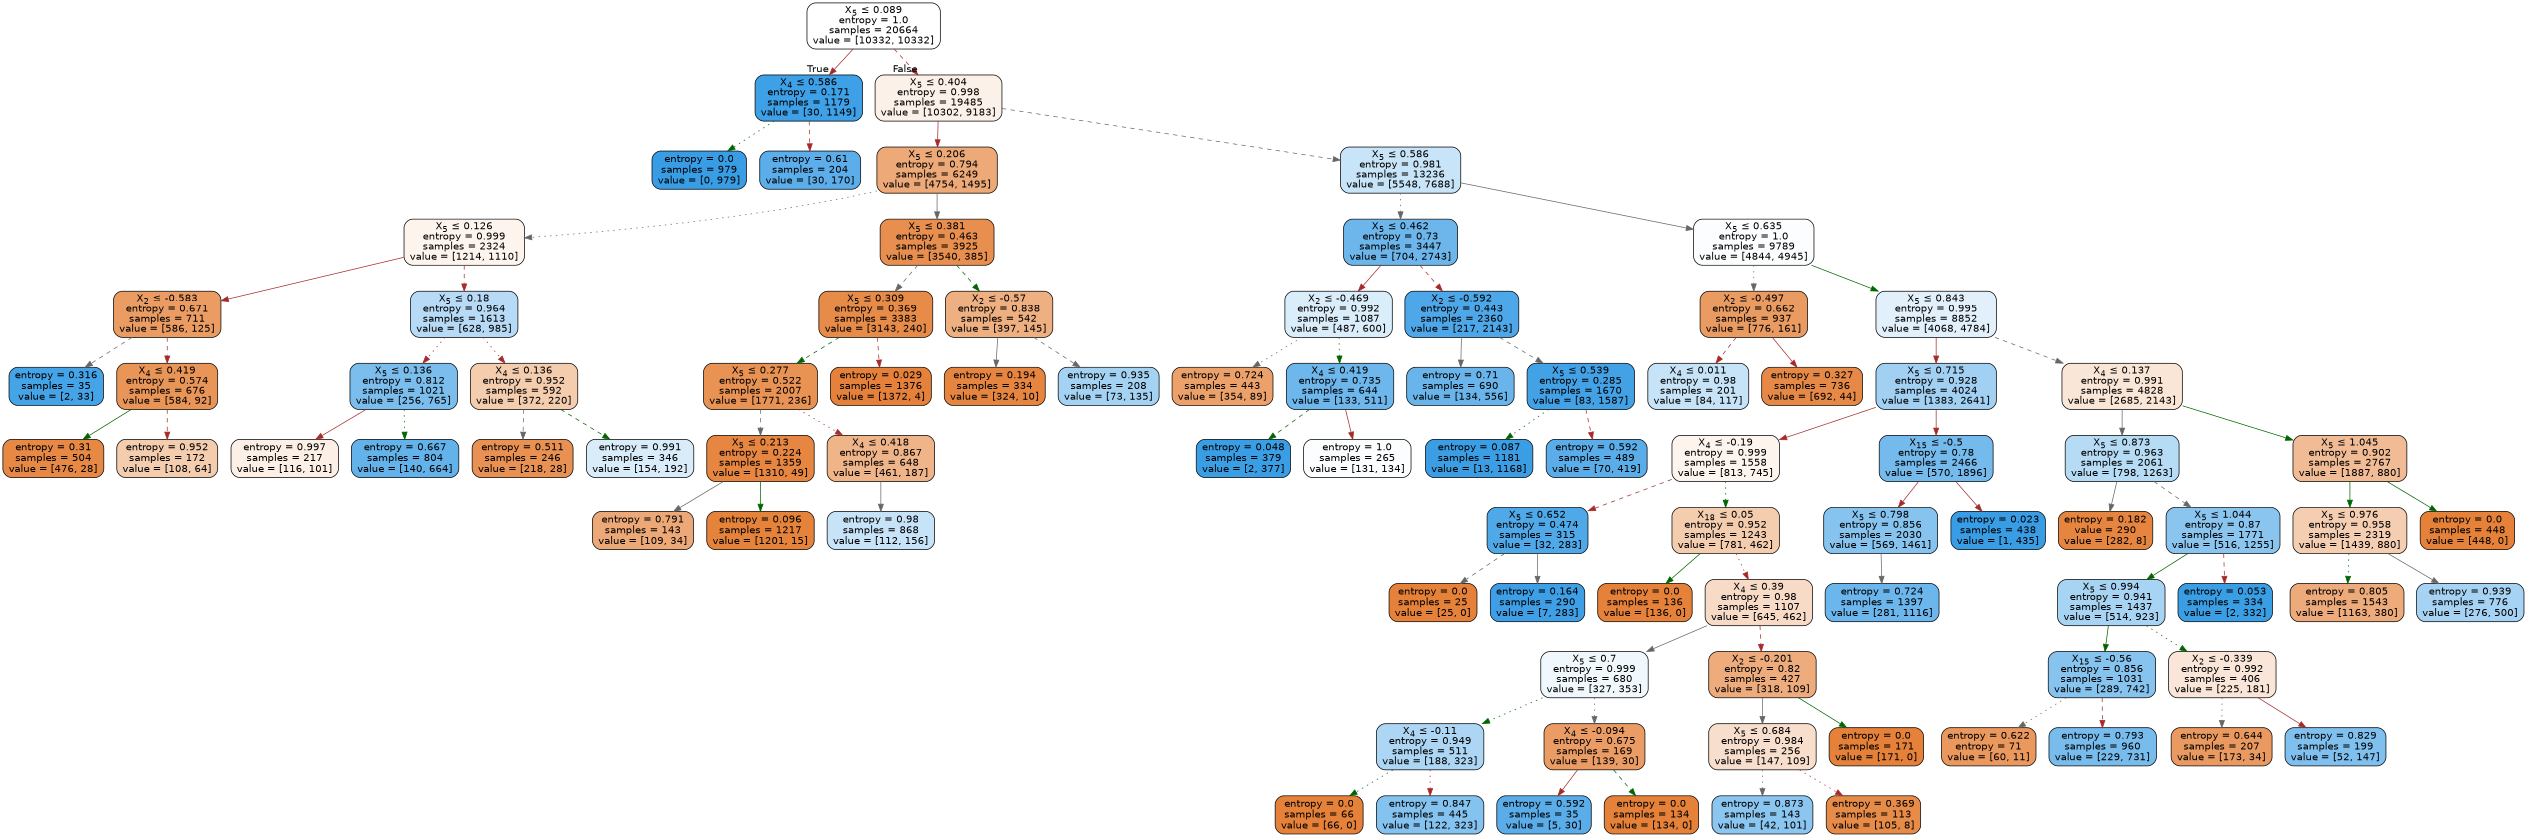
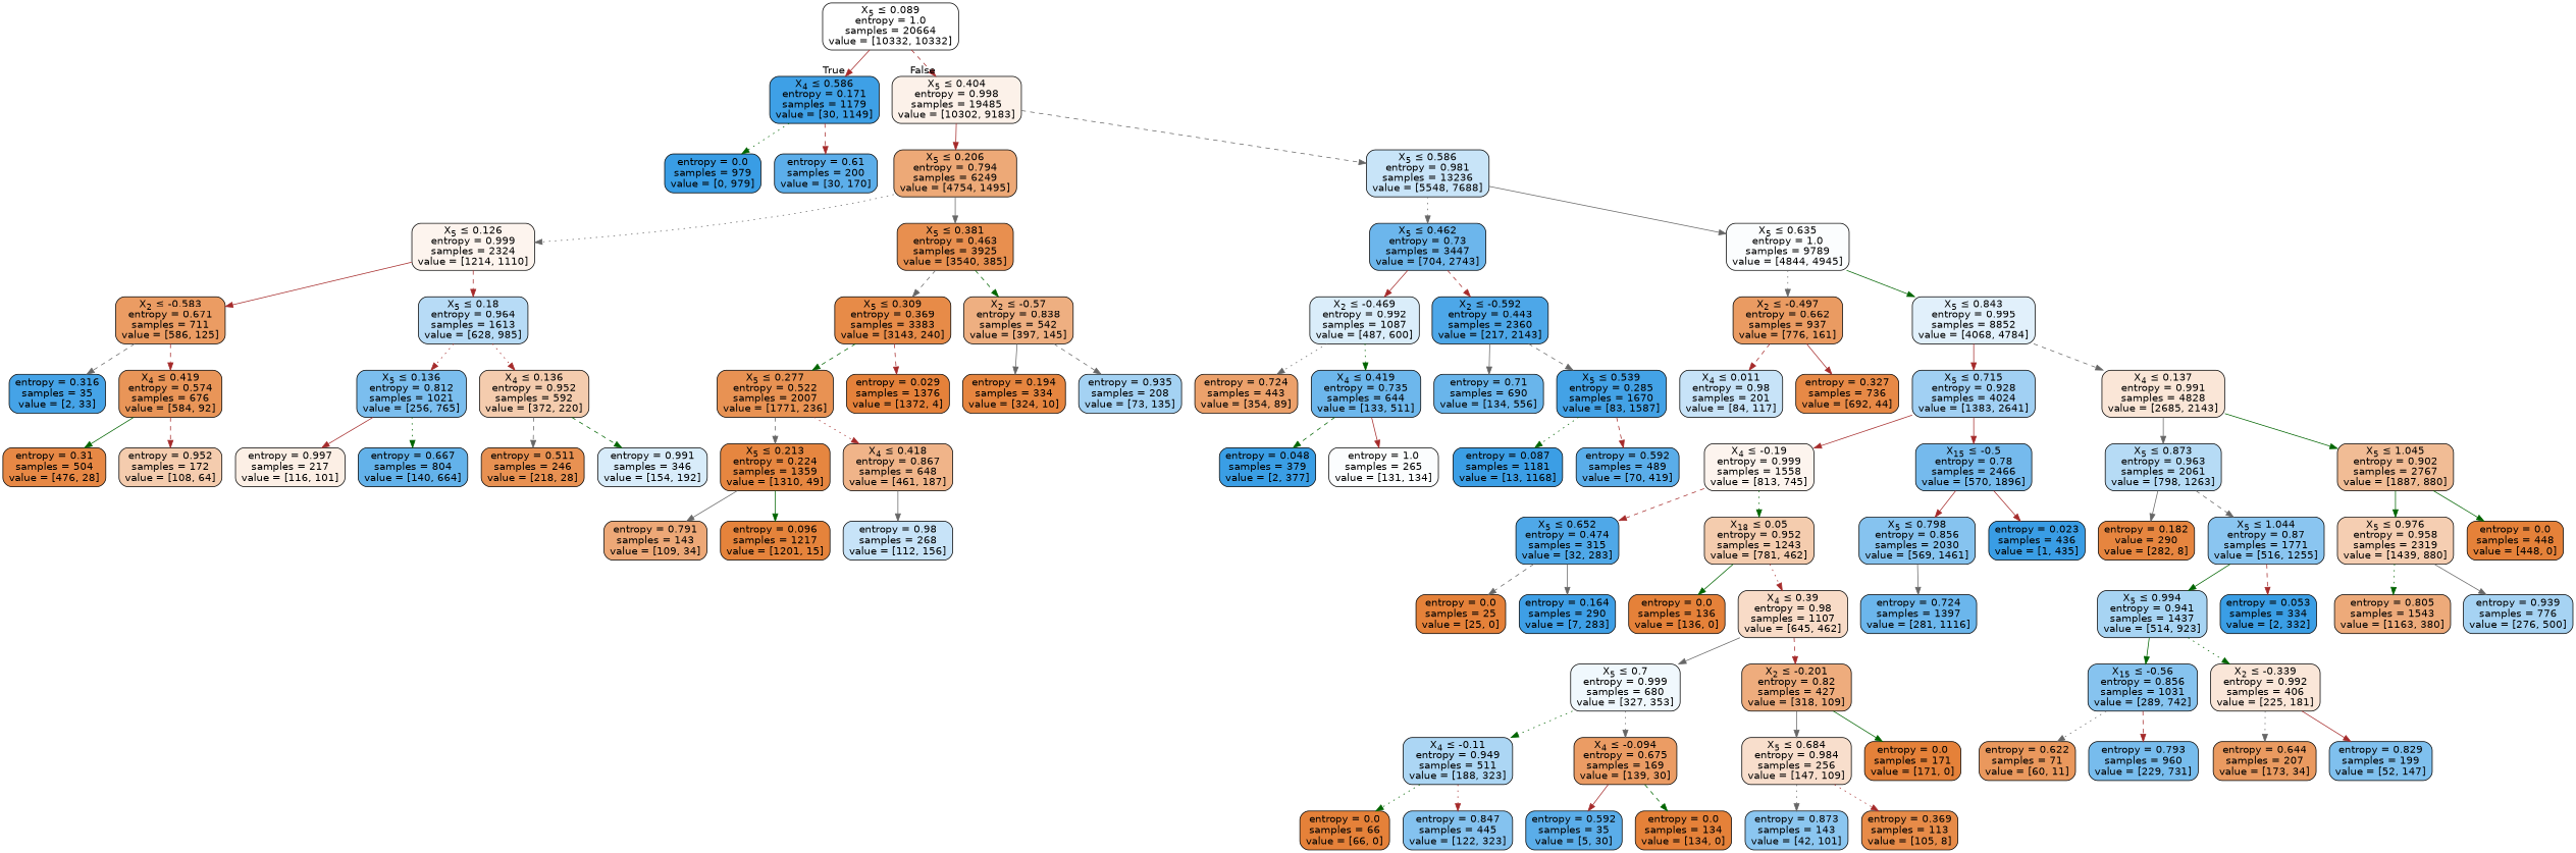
  digraph {
    node [color=black fillcolor="#e58139" fontname=helvetica shape=box style="filled, rounded"]
    edge [color=brown fontname=helvetica style=solid]
    n1 [fillcolor="#ffffff" label=<X<SUB>5</SUB> &le; 0.089<br/>entropy = 1.0<br/>samples = 20664<br/>value = [10332, 10332]>]
    n2 [fillcolor="#3ea0e6" label=<X<SUB>4</SUB> &le; 0.586<br/>entropy = 0.171<br/>samples = 1179<br/>value = [30, 1149]>]
    n3 [fillcolor="#fcf1e9" label=<X<SUB>5</SUB> &le; 0.404<br/>entropy = 0.998<br/>samples = 19485<br/>value = [10302, 9183]>]
    n4 [fillcolor="#399de5" label=<entropy = 0.0<br/>samples = 979<br/>value = [0, 979]>]
-   n5 [fillcolor="#5caeea" label=<entropy = 0.61<br/>samples = 204<br/>value = [30, 170]>]
+   n5 [fillcolor="#5caeea" label=<entropy = 0.61<br/>samples = 200<br/>value = [30, 170]>]
    n6 [fillcolor="#eda977" label=<X<SUB>5</SUB> &le; 0.206<br/>entropy = 0.794<br/>samples = 6249<br/>value = [4754, 1495]>]
    n7 [fillcolor="#c8e4f8" label=<X<SUB>5</SUB> &le; 0.586<br/>entropy = 0.981<br/>samples = 13236<br/>value = [5548, 7688]>]
    n8 [fillcolor="#fdf4ee" label=<X<SUB>5</SUB> &le; 0.126<br/>entropy = 0.999<br/>samples = 2324<br/>value = [1214, 1110]>]
    n9 [fillcolor="#e88f4f" label=<X<SUB>5</SUB> &le; 0.381<br/>entropy = 0.463<br/>samples = 3925<br/>value = [3540, 385]>]
    n10 [fillcolor="#6cb6ec" label=<X<SUB>5</SUB> &le; 0.462<br/>entropy = 0.73<br/>samples = 3447<br/>value = [704, 2743]>]
    n11 [fillcolor="#fbfdfe" label=<X<SUB>5</SUB> &le; 0.635<br/>entropy = 1.0<br/>samples = 9789<br/>value = [4844, 4945]>]
    n12 [fillcolor="#eb9c63" label=<X<SUB>2</SUB> &le; -0.583<br/>entropy = 0.671<br/>samples = 711<br/>value = [586, 125]>]
    n13 [fillcolor="#b7dbf6" label=<X<SUB>5</SUB> &le; 0.18<br/>entropy = 0.964<br/>samples = 1613<br/>value = [628, 985]>]
    n14 [fillcolor="#e78b48" label=<X<SUB>5</SUB> &le; 0.309<br/>entropy = 0.369<br/>samples = 3383<br/>value = [3143, 240]>]
    n15 [fillcolor="#eeaf81" label=<X<SUB>2</SUB> &le; -0.57<br/>entropy = 0.838<br/>samples = 542<br/>value = [397, 145]>]
    n16 [fillcolor="#45a3e7" label=<entropy = 0.316<br/>samples = 35<br/>value = [2, 33]>]
    n17 [fillcolor="#e99558" label=<X<SUB>4</SUB> &le; 0.419<br/>entropy = 0.574<br/>samples = 676<br/>value = [584, 92]>]
    n18 [fillcolor="#7bbeee" label=<X<SUB>5</SUB> &le; 0.136<br/>entropy = 0.812<br/>samples = 1021<br/>value = [256, 765]>]
    n19 [fillcolor="#f4ccae" label=<X<SUB>4</SUB> &le; 0.136<br/>entropy = 0.952<br/>samples = 592<br/>value = [372, 220]>]
    n20 [fillcolor="#e78845" label=<entropy = 0.31<br/>samples = 504<br/>value = [476, 28]>]
    n21 [fillcolor="#f4ccae" label=<entropy = 0.952<br/>samples = 172<br/>value = [108, 64]>]
    n22 [fillcolor="#fcefe5" label=<entropy = 0.997<br/>samples = 217<br/>value = [116, 101]>]
    n23 [fillcolor="#63b2ea" label=<entropy = 0.667<br/>samples = 804<br/>value = [140, 664]>]
    n24 [fillcolor="#e89152" label=<entropy = 0.511<br/>samples = 246<br/>value = [218, 28]>]
    n25 [fillcolor="#d8ecfa" label=<entropy = 0.991<br/>samples = 346<br/>value = [154, 192]>]
    n26 [fillcolor="#e89253" label=<X<SUB>5</SUB> &le; 0.277<br/>entropy = 0.522<br/>samples = 2007<br/>value = [1771, 236]>]
    n27 [fillcolor="#e5813a" label=<entropy = 0.029<br/>samples = 1376<br/>value = [1372, 4]>]
    n28 [fillcolor="#e6853f" label=<entropy = 0.194<br/>samples = 334<br/>value = [324, 10]>]
    n29 [fillcolor="#a4d2f3" label=<entropy = 0.935<br/>samples = 208<br/>value = [73, 135]>]
    n30 [fillcolor="#e68640" label=<X<SUB>5</SUB> &le; 0.213<br/>entropy = 0.224<br/>samples = 1359<br/>value = [1310, 49]>]
    n31 [fillcolor="#f0b489" label=<X<SUB>4</SUB> &le; 0.418<br/>entropy = 0.867<br/>samples = 648<br/>value = [461, 187]>]
    n32 [fillcolor="#eda877" label=<entropy = 0.791<br/>samples = 143<br/>value = [109, 34]>]
    n33 [fillcolor="#e5833b" label=<entropy = 0.096<br/>samples = 1217<br/>value = [1201, 15]>]
-   n34 [fillcolor="#c7e3f8" label=<entropy = 0.98<br/>samples = 868<br/>value = [112, 156]>]
+   n34 [fillcolor="#c7e3f8" label=<entropy = 0.98<br/>samples = 268<br/>value = [112, 156]>]
    n35 [fillcolor="#daedfa" label=<X<SUB>2</SUB> &le; -0.469<br/>entropy = 0.992<br/>samples = 1087<br/>value = [487, 600]>]
    n36 [fillcolor="#4da7e8" label=<X<SUB>2</SUB> &le; -0.592<br/>entropy = 0.443<br/>samples = 2360<br/>value = [217, 2143]>]
    n37 [fillcolor="#ea9b62" label=<X<SUB>2</SUB> &le; -0.497<br/>entropy = 0.662<br/>samples = 937<br/>value = [776, 161]>]
    n38 [fillcolor="#e1f0fb" label=<X<SUB>5</SUB> &le; 0.843<br/>entropy = 0.995<br/>samples = 8852<br/>value = [4068, 4784]>]
    n39 [fillcolor="#eca16b" label=<entropy = 0.724<br/>samples = 443<br/>value = [354, 89]>]
    n40 [fillcolor="#6db7ec" label=<X<SUB>4</SUB> &le; 0.419<br/>entropy = 0.735<br/>samples = 644<br/>value = [133, 511]>]
    n41 [fillcolor="#69b5eb" label=<entropy = 0.71<br/>samples = 690<br/>value = [134, 556]>]
    n42 [fillcolor="#43a2e6" label=<X<SUB>5</SUB> &le; 0.539<br/>entropy = 0.285<br/>samples = 1670<br/>value = [83, 1587]>]
    n43 [fillcolor="#3a9ee5" label=<entropy = 0.048<br/>samples = 379<br/>value = [2, 377]>]
    n44 [fillcolor="#fbfdfe" label=<entropy = 1.0<br/>samples = 265<br/>value = [131, 134]>]
    n45 [fillcolor="#3b9ee5" label=<entropy = 0.087<br/>samples = 1181<br/>value = [13, 1168]>]
    n46 [fillcolor="#5aade9" label=<entropy = 0.592<br/>samples = 489<br/>value = [70, 419]>]
    n47 [fillcolor="#c7e3f8" label=<X<SUB>4</SUB> &le; 0.011<br/>entropy = 0.98<br/>samples = 201<br/>value = [84, 117]>]
    n48 [fillcolor="#e78946" label=<entropy = 0.327<br/>samples = 736<br/>value = [692, 44]>]
    n49 [fillcolor="#a1d0f3" label=<X<SUB>5</SUB> &le; 0.715<br/>entropy = 0.928<br/>samples = 4024<br/>value = [1383, 2641]>]
    n50 [fillcolor="#fae6d7" label=<X<SUB>4</SUB> &le; 0.137<br/>entropy = 0.991<br/>samples = 4828<br/>value = [2685, 2143]>]
    n51 [fillcolor="#fdf4ee" label=<X<SUB>4</SUB> &le; -0.19<br/>entropy = 0.999<br/>samples = 1558<br/>value = [813, 745]>]
    n52 [fillcolor="#75baed" label=<X<SUB>15</SUB> &le; -0.5<br/>entropy = 0.78<br/>samples = 2466<br/>value = [570, 1896]>]
    n53 [fillcolor="#b6dbf5" label=<X<SUB>5</SUB> &le; 0.873<br/>entropy = 0.963<br/>samples = 2061<br/>value = [798, 1263]>]
    n54 [fillcolor="#f1bc95" label=<X<SUB>5</SUB> &le; 1.045<br/>entropy = 0.902<br/>samples = 2767<br/>value = [1887, 880]>]
    n55 [fillcolor="#4fa8e8" label=<X<SUB>5</SUB> &le; 0.652<br/>entropy = 0.474<br/>samples = 315<br/>value = [32, 283]>]
    n56 [fillcolor="#f4ccae" label=<X<SUB>18</SUB> &le; 0.05<br/>entropy = 0.952<br/>samples = 1243<br/>value = [781, 462]>]
    n57 [fillcolor="#86c3ef" label=<X<SUB>5</SUB> &le; 0.798<br/>entropy = 0.856<br/>samples = 2030<br/>value = [569, 1461]>]
-   n58 [fillcolor="#399de5" label=<entropy = 0.023<br/>samples = 438<br/>value = [1, 435]>]
+   n58 [fillcolor="#399de5" label=<entropy = 0.023<br/>samples = 436<br/>value = [1, 435]>]
    n59 [label=<entropy = 0.0<br/>samples = 25<br/>value = [25, 0]>]
    n60 [fillcolor="#3e9fe6" label=<entropy = 0.164<br/>samples = 290<br/>value = [7, 283]>]
    n61 [label=<entropy = 0.0<br/>samples = 136<br/>value = [136, 0]>]
    n62 [fillcolor="#f8dbc7" label=<X<SUB>4</SUB> &le; 0.39<br/>entropy = 0.98<br/>samples = 1107<br/>value = [645, 462]>]
    n63 [fillcolor="#f0f8fd" label=<X<SUB>5</SUB> &le; 0.7<br/>entropy = 0.999<br/>samples = 680<br/>value = [327, 353]>]
    n64 [fillcolor="#eeac7d" label=<X<SUB>2</SUB> &le; -0.201<br/>entropy = 0.82<br/>samples = 427<br/>value = [318, 109]>]
    n65 [fillcolor="#acd6f4" label=<X<SUB>4</SUB> &le; -0.11<br/>entropy = 0.949<br/>samples = 511<br/>value = [188, 323]>]
    n66 [fillcolor="#eb9c64" label=<X<SUB>4</SUB> &le; -0.094<br/>entropy = 0.675<br/>samples = 169<br/>value = [139, 30]>]
    n67 [fillcolor="#f8decc" label=<X<SUB>5</SUB> &le; 0.684<br/>entropy = 0.984<br/>samples = 256<br/>value = [147, 109]>]
    n68 [label=<entropy = 0.0<br/>samples = 171<br/>value = [171, 0]>]
    n69 [label=<entropy = 0.0<br/>samples = 66<br/>value = [66, 0]>]
    n70 [fillcolor="#84c2ef" label=<entropy = 0.847<br/>samples = 445<br/>value = [122, 323]>]
    n71 [fillcolor="#5aade9" label=<entropy = 0.592<br/>samples = 35<br/>value = [5, 30]>]
    n72 [label=<entropy = 0.0<br/>samples = 134<br/>value = [134, 0]>]
    n73 [fillcolor="#8bc6f0" label=<entropy = 0.873<br/>samples = 143<br/>value = [42, 101]>]
    n74 [fillcolor="#e78b48" label=<entropy = 0.369<br/>samples = 113<br/>value = [105, 8]>]
    n75 [fillcolor="#6bb6ec" label=<entropy = 0.724<br/>samples = 1397<br/>value = [281, 1116]>]
    n76 [fillcolor="#e6853f" label=<entropy = 0.182<br/>value = 290<br/>value = [282, 8]>]
    n77 [fillcolor="#8ac5f0" label=<X<SUB>5</SUB> &le; 1.044<br/>entropy = 0.87<br/>samples = 1771<br/>value = [516, 1255]>]
    n78 [fillcolor="#f5ceb2" label=<X<SUB>5</SUB> &le; 0.976<br/>entropy = 0.958<br/>samples = 2319<br/>value = [1439, 880]>]
    n79 [label=<entropy = 0.0<br/>samples = 448<br/>value = [448, 0]>]
    n80 [fillcolor="#a7d4f3" label=<X<SUB>5</SUB> &le; 0.994<br/>entropy = 0.941<br/>samples = 1437<br/>value = [514, 923]>]
    n81 [fillcolor="#3a9ee5" label=<entropy = 0.053<br/>samples = 334<br/>value = [2, 332]>]
    n82 [fillcolor="#86c3ef" label=<X<SUB>15</SUB> &le; -0.56<br/>entropy = 0.856<br/>samples = 1031<br/>value = [289, 742]>]
    n83 [fillcolor="#fae6d8" label=<X<SUB>2</SUB> &le; -0.339<br/>entropy = 0.992<br/>samples = 406<br/>value = [225, 181]>]
-   n84 [fillcolor="#ea985d" label=<entropy = 0.622<br/>entropy = 71<br/>value = [60, 11]>]
+   n84 [fillcolor="#ea985d" label=<entropy = 0.622<br/>samples = 71<br/>value = [60, 11]>]
    n85 [fillcolor="#77bced" label=<entropy = 0.793<br/>samples = 960<br/>value = [229, 731]>]
    n86 [fillcolor="#ea9a60" label=<entropy = 0.644<br/>samples = 207<br/>value = [173, 34]>]
    n87 [fillcolor="#7fc0ee" label=<entropy = 0.829<br/>samples = 199<br/>value = [52, 147]>]
    n88 [fillcolor="#edaa7a" label=<entropy = 0.805<br/>samples = 1543<br/>value = [1163, 380]>]
    n89 [fillcolor="#a6d3f3" label=<entropy = 0.939<br/>samples = 776<br/>value = [276, 500]>]
    n1 -> n2 [headlabel=True labelangle=45 labeldistance=2.5]
    n1 -> n3 [headlabel=False labelangle=-45 labeldistance=2.5 style=dashed]
    n2 -> n4 [color=darkgreen style=dotted]
    n2 -> n5 [style=dashed]
    n3 -> n6
    n3 -> n7 [color=gray40 style=dashed]
    n6 -> n8 [color=gray40 style=dotted]
    n6 -> n9 [color=gray40]
    n7 -> n10 [color=gray40 style=dotted]
    n7 -> n11 [color=gray40]
    n8 -> n12
    n8 -> n13 [style=dashed]
    n9 -> n14 [color=gray40 style=dashed]
    n9 -> n15 [color=darkgreen style=dashed]
    n10 -> n35
    n10 -> n36 [style=dashed]
    n11 -> n37 [color=gray40 style=dotted]
    n11 -> n38 [color=darkgreen]
    n12 -> n16 [color=gray40 style=dashed]
    n12 -> n17 [style=dashed]
    n13 -> n18 [style=dotted]
    n13 -> n19 [style=dotted]
    n14 -> n26 [color=darkgreen style=dashed]
    n14 -> n27 [style=dashed]
    n15 -> n28 [color=gray40]
    n15 -> n29 [color=gray40 style=dashed]
    n17 -> n20 [color=darkgreen]
    n17 -> n21 [style=dashed]
    n18 -> n22
    n18 -> n23 [color=darkgreen style=dotted]
    n19 -> n24 [color=gray40 style=dashed]
    n19 -> n25 [color=darkgreen style=dashed]
    n26 -> n30 [color=gray40 style=dashed]
    n26 -> n31 [style=dotted]
    n30 -> n32 [color=gray40]
    n30 -> n33 [color=darkgreen]
    n31 -> n34 [color=gray40]
    n35 -> n39 [color=gray40 style=dotted]
    n35 -> n40 [color=darkgreen style=dotted]
    n36 -> n41 [color=gray40]
    n36 -> n42 [color=gray40 style=dashed]
    n37 -> n47 [style=dashed]
    n37 -> n48
    n38 -> n49
    n38 -> n50 [color=gray40 style=dashed]
    n40 -> n43 [color=darkgreen style=dashed]
    n40 -> n44
    n42 -> n45 [color=darkgreen style=dotted]
    n42 -> n46 [style=dashed]
    n49 -> n51
    n49 -> n52
    n50 -> n53 [color=gray40]
    n50 -> n54 [color=darkgreen]
    n51 -> n55 [style=dashed]
    n51 -> n56 [color=darkgreen style=dotted]
    n52 -> n57
    n52 -> n58
    n53 -> n76 [color=gray40]
    n53 -> n77 [color=gray40 style=dashed]
    n54 -> n78 [color=darkgreen]
    n54 -> n79 [color=darkgreen]
    n55 -> n59 [color=gray40 style=dashed]
    n55 -> n60 [color=gray40]
    n56 -> n61 [color=darkgreen]
    n56 -> n62 [style=dotted]
    n57 -> n75 [color=gray40]
    n62 -> n63 [color=gray40]
    n62 -> n64 [style=dashed]
    n63 -> n65 [color=darkgreen style=dotted]
    n63 -> n66 [color=gray40 style=dotted]
    n64 -> n67 [color=gray40]
    n64 -> n68 [color=darkgreen]
    n65 -> n69 [color=darkgreen style=dotted]
    n65 -> n70 [style=dotted]
    n66 -> n71
    n66 -> n72 [color=darkgreen style=dashed]
    n67 -> n73 [color=gray40 style=dotted]
    n67 -> n74 [style=dotted]
    n77 -> n80 [color=darkgreen]
    n77 -> n81 [style=dashed]
    n78 -> n88 [color=darkgreen style=dotted]
    n78 -> n89 [color=gray40]
    n80 -> n82 [color=darkgreen]
    n80 -> n83 [color=darkgreen style=dotted]
    n82 -> n84 [color=gray40 style=dotted]
    n82 -> n85 [style=dashed]
    n83 -> n86 [color=gray40 style=dotted]
    n83 -> n87
  }
